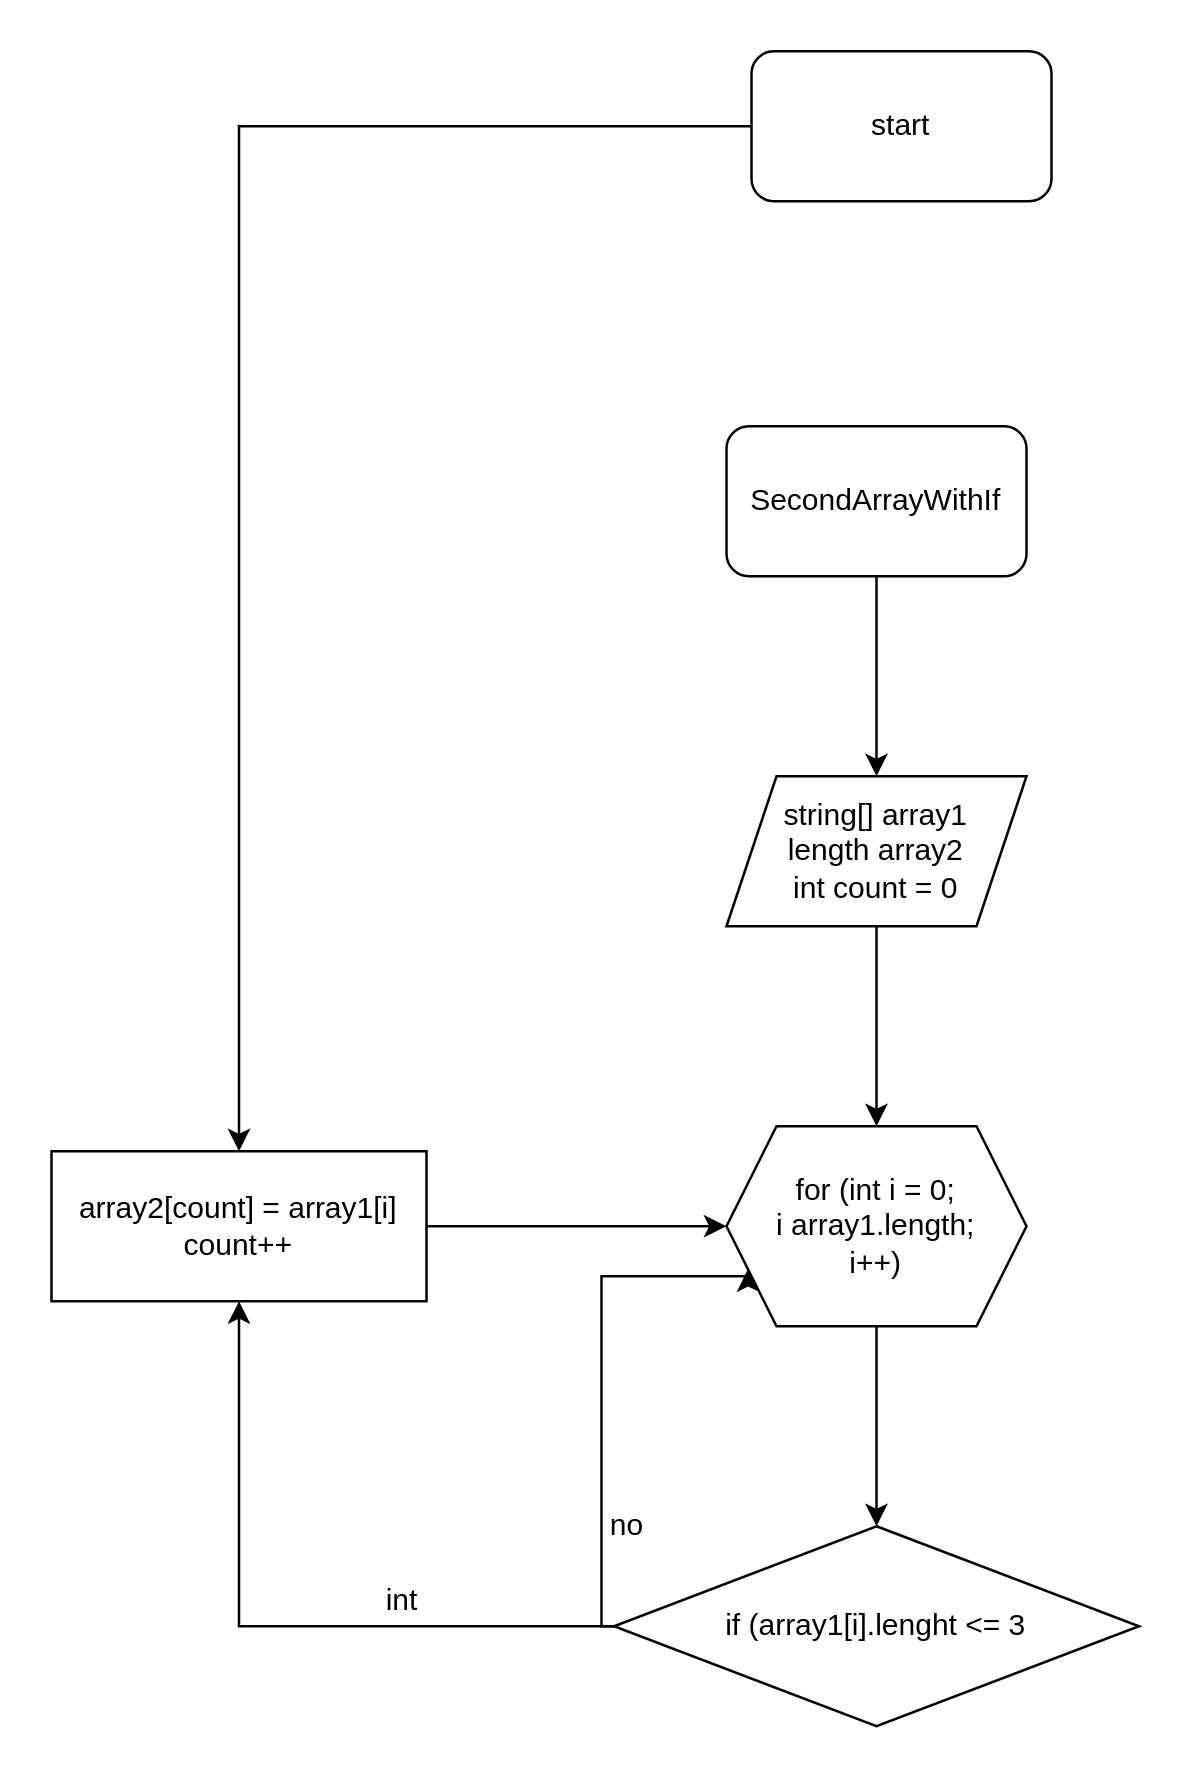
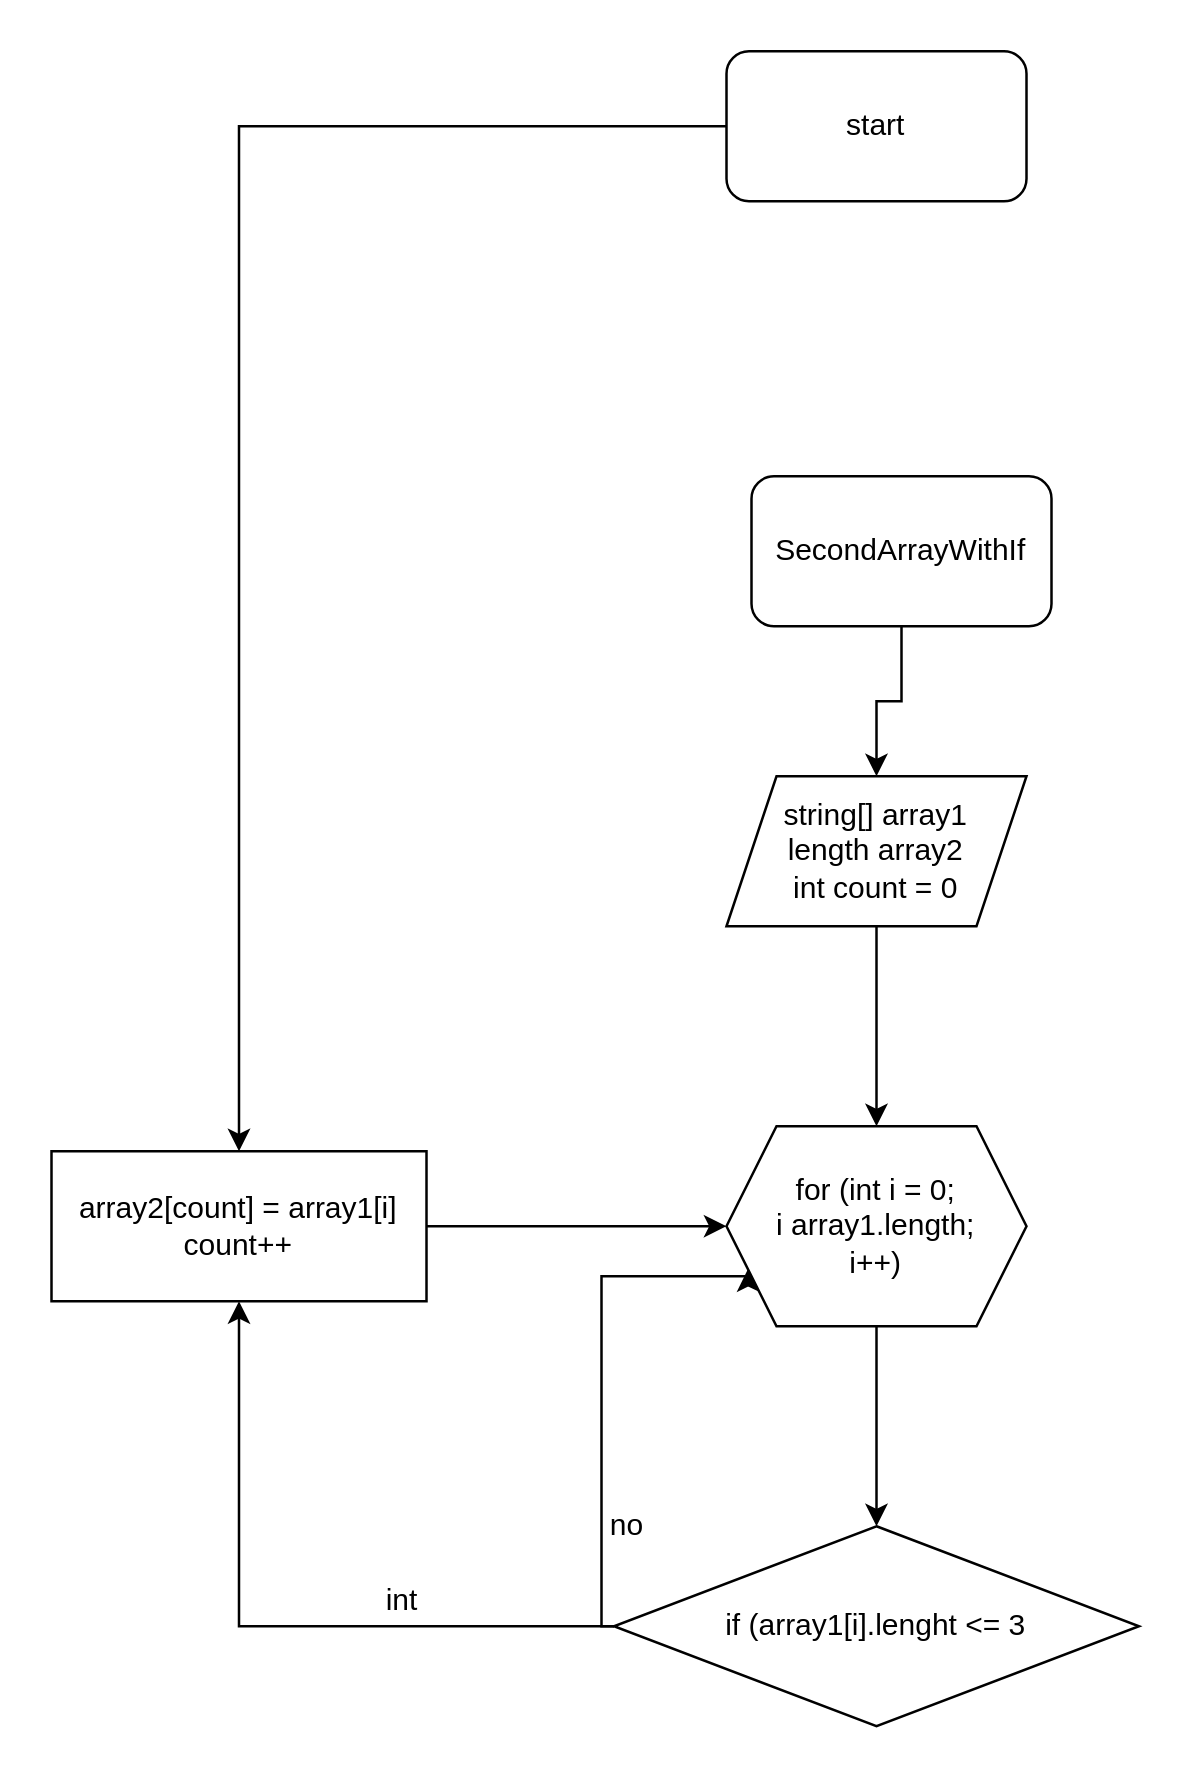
  <mxCell id="0" />
  <mxCell id="1" parent="0" />
  <mxCell id="2" style="edgeStyle=orthogonalEdgeStyle;rounded=0;orthogonalLoop=1;jettySize=auto;html=1;" edge="1" parent="1" source="3" target="14"><mxGeometry relative="1" as="geometry" /></mxCell>
- <mxCell id="3" value="start" style="rounded=1;whiteSpace=wrap;html=1;" vertex="1" parent="1"><mxGeometry x="300" y="20" width="120" height="60" as="geometry" /></mxCell>
+ <mxCell id="3" value="start" style="rounded=1;whiteSpace=wrap;html=1;" vertex="1" parent="1"><mxGeometry x="290" y="20" width="120" height="60" as="geometry" /></mxCell>
  <mxCell id="4" style="edgeStyle=orthogonalEdgeStyle;rounded=0;orthogonalLoop=1;jettySize=auto;html=1;" edge="1" parent="1" source="5" target="7"><mxGeometry relative="1" as="geometry" /></mxCell>
- <mxCell id="5" value="SecondArrayWithIf" style="rounded=1;whiteSpace=wrap;html=1;" vertex="1" parent="1"><mxGeometry x="290" y="170" width="120" height="60" as="geometry" /></mxCell>
+ <mxCell id="5" value="SecondArrayWithIf" style="rounded=1;whiteSpace=wrap;html=1;" vertex="1" parent="1"><mxGeometry x="300" y="190" width="120" height="60" as="geometry" /></mxCell>
  <mxCell id="6" style="edgeStyle=orthogonalEdgeStyle;rounded=0;orthogonalLoop=1;jettySize=auto;html=1;" edge="1" parent="1" source="7"><mxGeometry relative="1" as="geometry"><mxPoint x="350" y="450" as="targetPoint" /></mxGeometry></mxCell>
  <mxCell id="7" value="string[] array1&lt;br&gt;length array2&lt;br&gt;int count = 0" style="shape=parallelogram;perimeter=parallelogramPerimeter;whiteSpace=wrap;html=1;fixedSize=1;" vertex="1" parent="1"><mxGeometry x="290" y="310" width="120" height="60" as="geometry" /></mxCell>
  <mxCell id="8" style="edgeStyle=orthogonalEdgeStyle;rounded=0;orthogonalLoop=1;jettySize=auto;html=1;" edge="1" parent="1" source="9" target="12"><mxGeometry relative="1" as="geometry" /></mxCell>
  <mxCell id="9" value="for (int i = 0;&lt;br style=&quot;border-color: var(--border-color);&quot;&gt;i array1.length;&lt;br style=&quot;border-color: var(--border-color);&quot;&gt;i++)" style="shape=hexagon;perimeter=hexagonPerimeter2;whiteSpace=wrap;html=1;fixedSize=1;" vertex="1" parent="1"><mxGeometry x="290" y="450" width="120" height="80" as="geometry" /></mxCell>
  <mxCell id="10" style="edgeStyle=orthogonalEdgeStyle;rounded=0;orthogonalLoop=1;jettySize=auto;html=1;entryX=0.5;entryY=1;entryDx=0;entryDy=0;" edge="1" parent="1" source="12" target="14"><mxGeometry relative="1" as="geometry"><mxPoint y="650" as="targetPoint" x="100" /><Array as="points"><mxPoint x="95" y="650" /></Array></mxGeometry></mxCell>
  <mxCell id="11" style="edgeStyle=orthogonalEdgeStyle;rounded=0;orthogonalLoop=1;jettySize=auto;html=1;entryX=0;entryY=0.75;entryDx=0;entryDy=0;" edge="1" parent="1" source="12" target="9"><mxGeometry relative="1" as="geometry"><mxPoint x="220" y="510" as="targetPoint" /><Array as="points"><mxPoint x="240" y="650" /><mxPoint x="240" y="510" /><mxPoint x="299" y="510" /></Array></mxGeometry></mxCell>
  <mxCell id="12" value="if (array1[i].lenght &amp;lt;= 3" style="rhombus;whiteSpace=wrap;html=1;" vertex="1" parent="1"><mxGeometry x="245" y="610" width="210" height="80" as="geometry" /></mxCell>
  <mxCell id="13" style="edgeStyle=orthogonalEdgeStyle;rounded=0;orthogonalLoop=1;jettySize=auto;html=1;" edge="1" parent="1" source="14" target="9"><mxGeometry relative="1" as="geometry" /></mxCell>
  <mxCell id="14" value="array2[count] = array1[i]&lt;br&gt;count++" style="rounded=0;whiteSpace=wrap;html=1;" vertex="1" parent="1"><mxGeometry x="20" y="460" width="150" height="60" as="geometry" /></mxCell>
  <mxCell id="15" value="no" style="text;html=1;align=center;verticalAlign=middle;resizable=0;points=[];autosize=1;strokeColor=none;fillColor=none;" vertex="1" parent="1"><mxGeometry x="230" y="595" width="40" height="30" as="geometry" /></mxCell>
  <mxCell id="16" value="int" style="text;html=1;align=center;verticalAlign=middle;resizable=0;points=[];autosize=1;strokeColor=none;fillColor=none;" vertex="1" parent="1"><mxGeometry x="140" y="625" width="40" height="30" as="geometry" /></mxCell>
